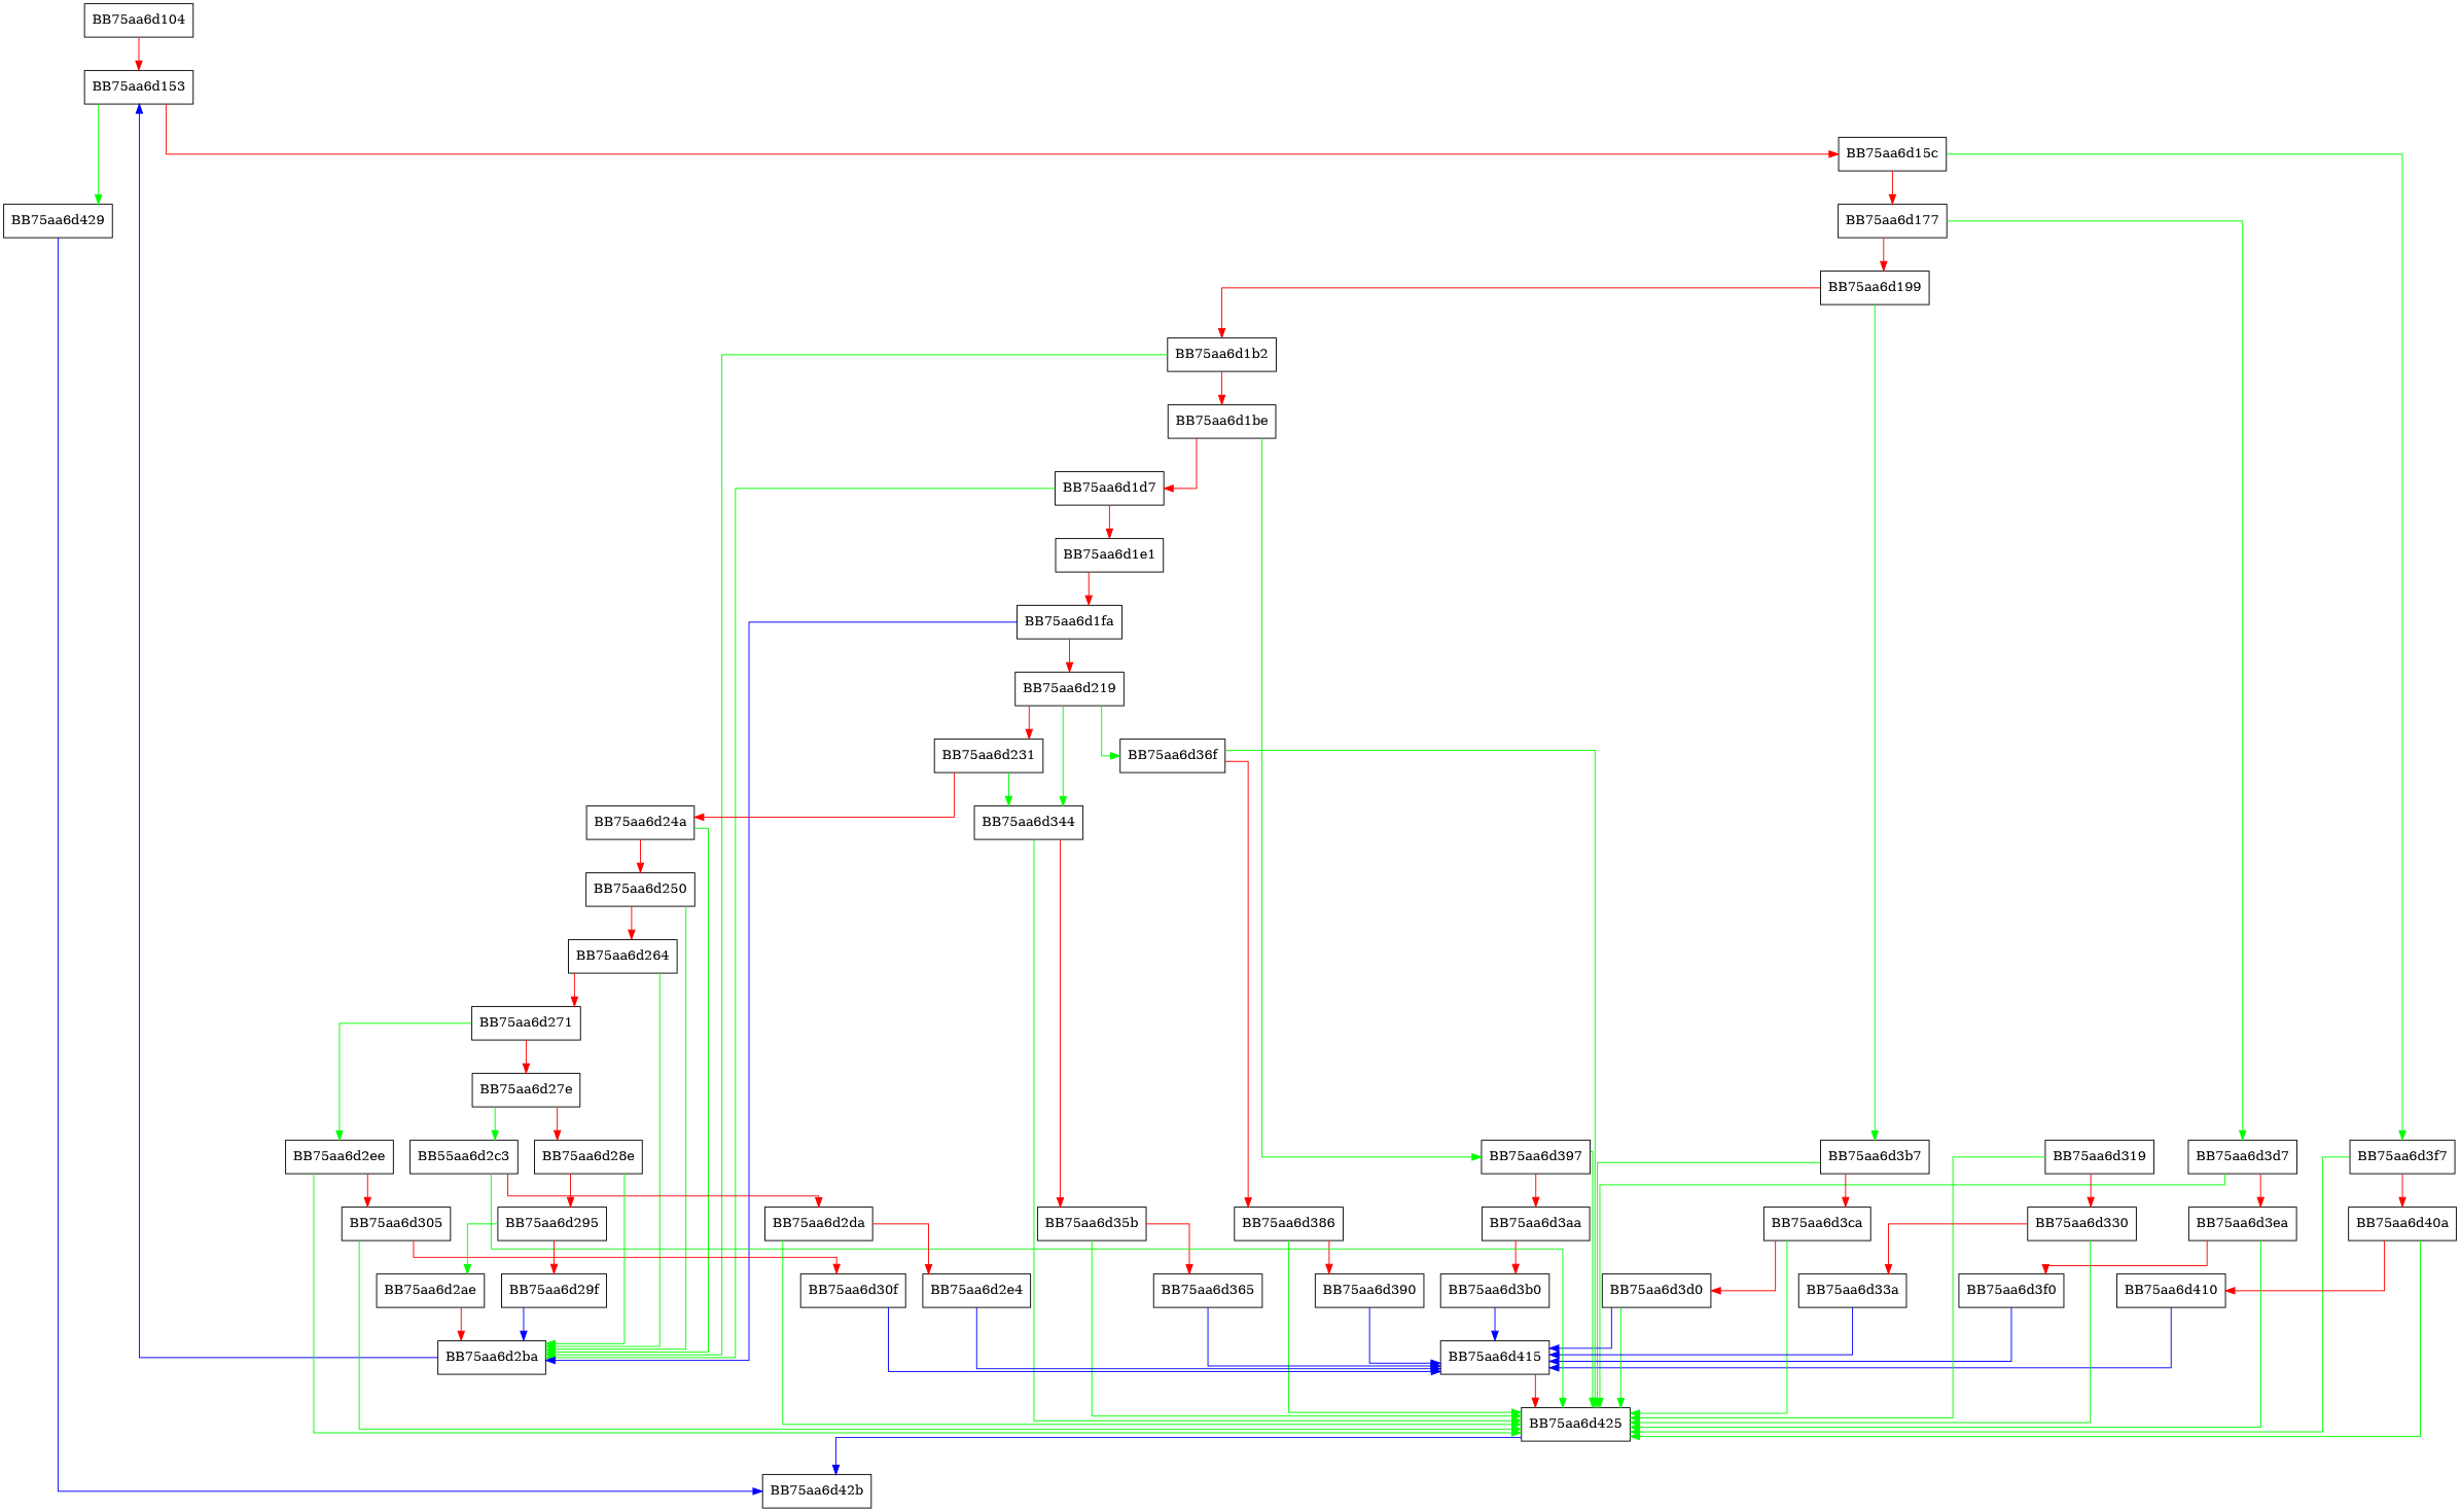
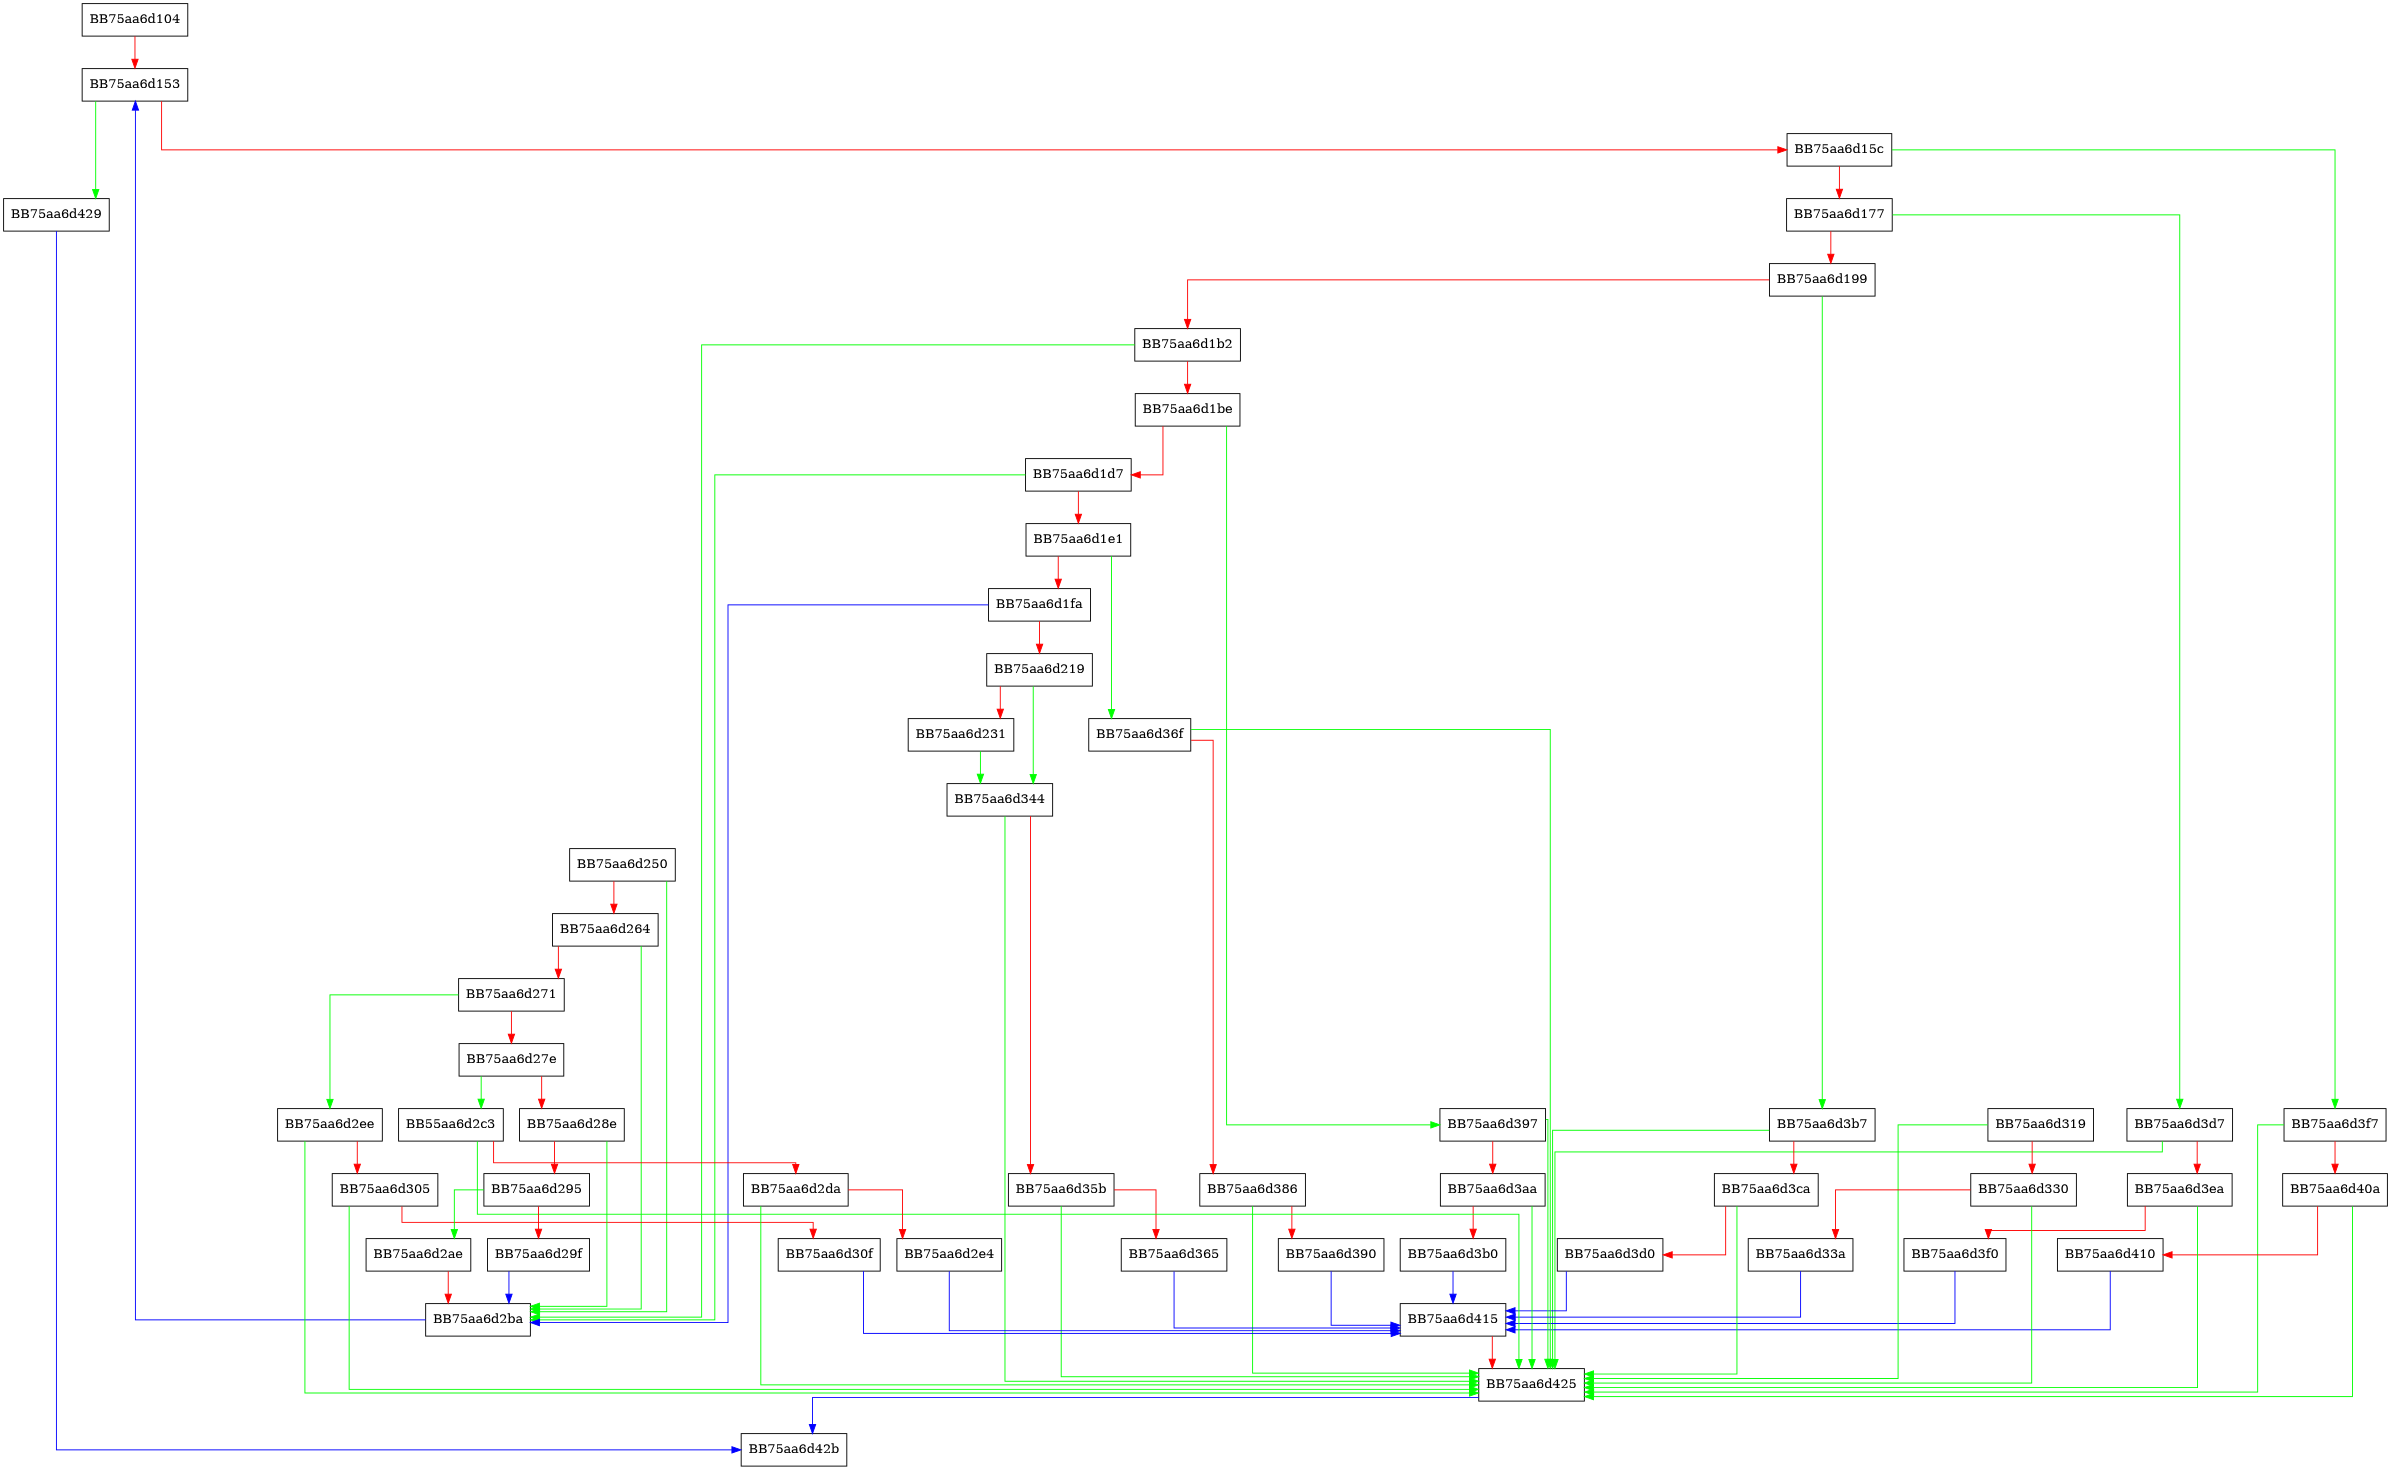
  digraph {
    splines=ortho
    node [shape=box]
    edge [color=red]
    BB75aa6d104
    BB75aa6d153
    BB75aa6d429
    BB75aa6d15c
    BB75aa6d42b
    BB75aa6d3f7
    BB75aa6d177
    BB75aa6d425
    BB75aa6d40a
    BB75aa6d3d7
    BB75aa6d199
    BB75aa6d410
    BB75aa6d3ea
    BB75aa6d3b7
    BB75aa6d1b2
    BB75aa6d3f0
    BB75aa6d3ca
    BB75aa6d2ba
    BB75aa6d1be
    BB75aa6d3d0
    BB75aa6d397
    BB75aa6d1d7
    BB75aa6d3aa
    BB75aa6d1e1
    BB75aa6d3b0
    BB75aa6d36f
    BB75aa6d1fa
    BB75aa6d386
    BB75aa6d219
    BB75aa6d390
    BB75aa6d344
    BB75aa6d231
    BB75aa6d35b
-   BB75aa6d24a
    BB75aa6d365
    BB75aa6d319
    BB75aa6d330
    BB75aa6d250
    BB75aa6d33a
    BB75aa6d264
    BB75aa6d271
    BB75aa6d2ee
    BB75aa6d27e
    BB75aa6d305
    n45 [label=BB55aa6d2c3]
    BB75aa6d28e
    BB75aa6d30f
    BB75aa6d2da
    BB75aa6d295
    BB75aa6d2e4
    BB75aa6d2ae
    BB75aa6d29f
    BB75aa6d415
    BB75aa6d104 -> BB75aa6d153
    BB75aa6d153 -> BB75aa6d429 [color=green]
    BB75aa6d153 -> BB75aa6d15c
    BB75aa6d429 -> BB75aa6d42b [color=blue]
    BB75aa6d15c -> BB75aa6d3f7 [color=green]
    BB75aa6d15c -> BB75aa6d177
    BB75aa6d3f7 -> BB75aa6d425 [color=green]
    BB75aa6d3f7 -> BB75aa6d40a
    BB75aa6d177 -> BB75aa6d3d7 [color=green]
    BB75aa6d177 -> BB75aa6d199
    BB75aa6d425 -> BB75aa6d42b [color=blue]
    BB75aa6d40a -> BB75aa6d425 [color=green]
    BB75aa6d40a -> BB75aa6d410
    BB75aa6d3d7 -> BB75aa6d425 [color=green]
    BB75aa6d3d7 -> BB75aa6d3ea
    BB75aa6d199 -> BB75aa6d3b7 [color=green]
    BB75aa6d199 -> BB75aa6d1b2
    BB75aa6d410 -> BB75aa6d415 [color=blue]
    BB75aa6d3ea -> BB75aa6d425 [color=green]
    BB75aa6d3ea -> BB75aa6d3f0
    BB75aa6d3b7 -> BB75aa6d425 [color=green]
    BB75aa6d3b7 -> BB75aa6d3ca
    BB75aa6d1b2 -> BB75aa6d2ba [color=green]
    BB75aa6d1b2 -> BB75aa6d1be
    BB75aa6d3f0 -> BB75aa6d415 [color=blue]
    BB75aa6d3ca -> BB75aa6d425 [color=green]
    BB75aa6d3ca -> BB75aa6d3d0
    BB75aa6d2ba -> BB75aa6d153 [color=blue]
    BB75aa6d1be -> BB75aa6d397 [color=green]
    BB75aa6d1be -> BB75aa6d1d7
    BB75aa6d3d0 -> BB75aa6d415 [color=blue]
    BB75aa6d397 -> BB75aa6d425 [color=green]
    BB75aa6d397 -> BB75aa6d3aa
    BB75aa6d1d7 -> BB75aa6d2ba [color=green]
    BB75aa6d1d7 -> BB75aa6d1e1
-   BB75aa6d3d0 -> BB75aa6d425 [color=green]
+   BB75aa6d3aa -> BB75aa6d425 [color=green]
    BB75aa6d3aa -> BB75aa6d3b0
-   BB75aa6d219 -> BB75aa6d36f [color=green]
+   BB75aa6d1e1 -> BB75aa6d36f [color=green]
    BB75aa6d1e1 -> BB75aa6d1fa
    BB75aa6d3b0 -> BB75aa6d415 [color=blue]
    BB75aa6d36f -> BB75aa6d425 [color=green]
    BB75aa6d36f -> BB75aa6d386
    BB75aa6d1fa -> BB75aa6d2ba [color=blue]
    BB75aa6d1fa -> BB75aa6d219
    BB75aa6d386 -> BB75aa6d425 [color=green]
    BB75aa6d386 -> BB75aa6d390
    BB75aa6d219 -> BB75aa6d344 [color=green]
    BB75aa6d219 -> BB75aa6d231
    BB75aa6d390 -> BB75aa6d415 [color=blue]
    BB75aa6d344 -> BB75aa6d425 [color=green]
    BB75aa6d344 -> BB75aa6d35b
    BB75aa6d231 -> BB75aa6d344 [color=green]
-   BB75aa6d231 -> BB75aa6d24a
    BB75aa6d35b -> BB75aa6d425 [color=green]
    BB75aa6d35b -> BB75aa6d365
-   BB75aa6d24a -> BB75aa6d2ba [color=green]
-   BB75aa6d24a -> BB75aa6d250
    BB75aa6d365 -> BB75aa6d415 [color=blue]
    BB75aa6d319 -> BB75aa6d425 [color=green]
    BB75aa6d319 -> BB75aa6d330
    BB75aa6d330 -> BB75aa6d425 [color=green]
    BB75aa6d330 -> BB75aa6d33a
    BB75aa6d250 -> BB75aa6d2ba [color=green]
    BB75aa6d250 -> BB75aa6d264
    BB75aa6d33a -> BB75aa6d415 [color=blue]
    BB75aa6d264 -> BB75aa6d2ba [color=green]
    BB75aa6d264 -> BB75aa6d271
    BB75aa6d271 -> BB75aa6d2ee [color=green]
    BB75aa6d271 -> BB75aa6d27e
    BB75aa6d2ee -> BB75aa6d425 [color=green]
    BB75aa6d2ee -> BB75aa6d305
    BB75aa6d27e -> n45 [color=green]
    BB75aa6d27e -> BB75aa6d28e
    BB75aa6d305 -> BB75aa6d425 [color=green]
    BB75aa6d305 -> BB75aa6d30f
    n45 -> BB75aa6d425 [color=green]
    n45 -> BB75aa6d2da
    BB75aa6d28e -> BB75aa6d2ba [color=green]
    BB75aa6d28e -> BB75aa6d295
    BB75aa6d30f -> BB75aa6d415 [color=blue]
    BB75aa6d2da -> BB75aa6d425 [color=green]
    BB75aa6d2da -> BB75aa6d2e4
    BB75aa6d295 -> BB75aa6d2ae [color=green]
    BB75aa6d295 -> BB75aa6d29f
    BB75aa6d2e4 -> BB75aa6d415 [color=blue]
    BB75aa6d2ae -> BB75aa6d2ba
    BB75aa6d29f -> BB75aa6d2ba [color=blue]
    BB75aa6d415 -> BB75aa6d425
  }
